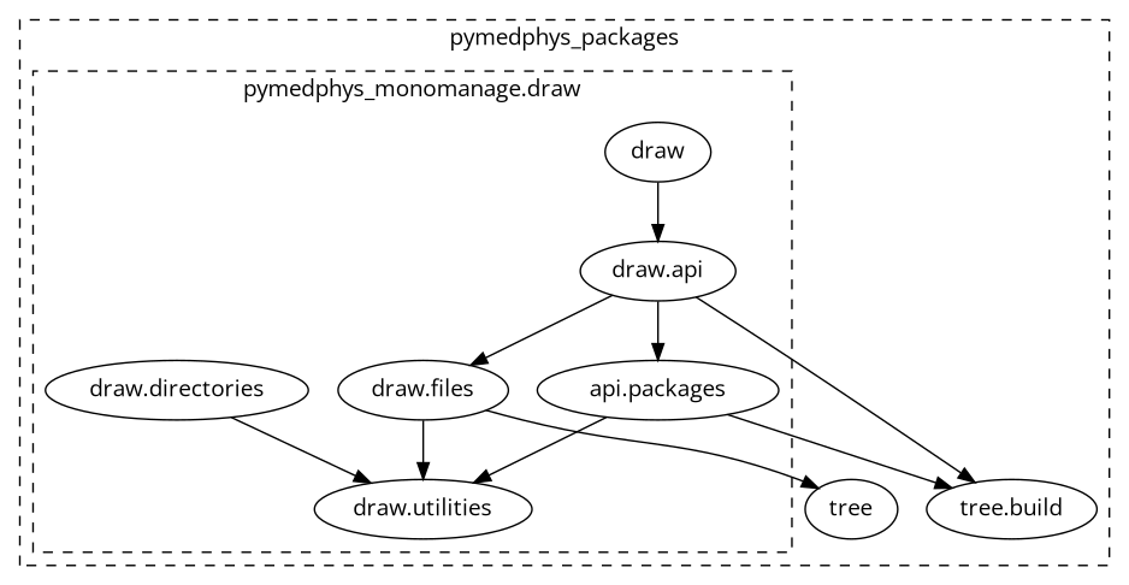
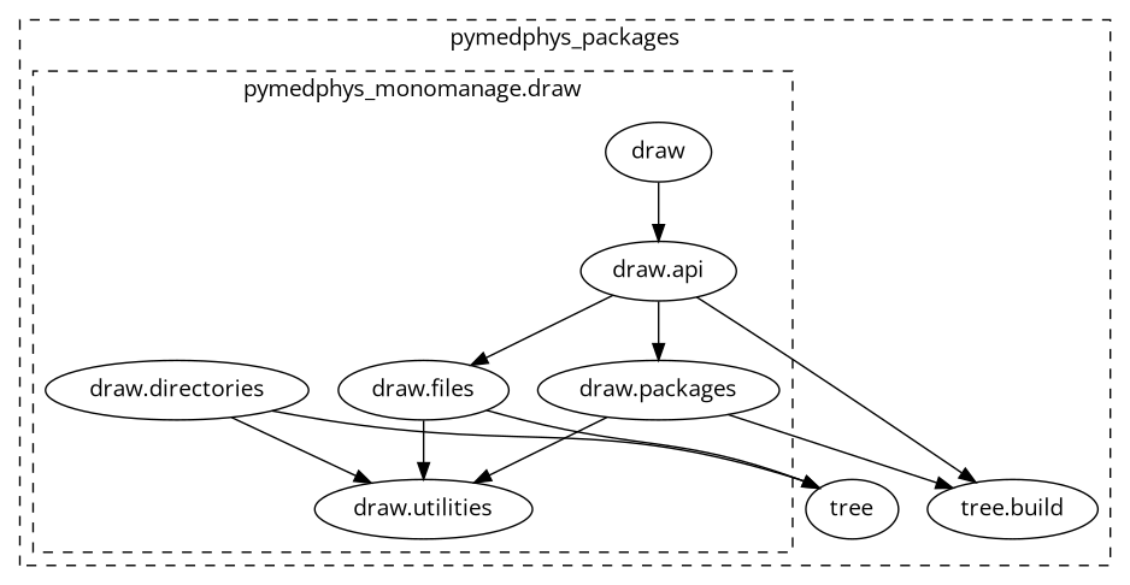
  strict digraph {
    fontname="Open Sans"
    rankdir=TB
    node [fontname="Open Sans"]
    edge [fontname="Open Sans"]
    n1 [label="draw.utilities"]
    n2 [label="draw.directories"]
    n3 [label="draw.files"]
-   n4 [label="api.packages"]
+   n4 [label="draw.packages"]
    n5 [label="draw.api"]
    n6 [label=draw]
    n7 [label="tree.build"]
    n8 [label=tree]
    subgraph cluster_1 {
      label=pymedphys_packages
      style=dashed
      n7
      n8
      subgraph cluster_2 {
        label="pymedphys_monomanage.draw"
        style=dashed
        subgraph sub_3 {
          label="pymedphys_monomanage.draw"
          rank=same
          style=dashed
          n1
        }
        subgraph sub_4 {
          label="pymedphys_monomanage.draw"
          rank=same
          style=dashed
          n2
          n3
          n4
        }
        subgraph sub_5 {
          label="pymedphys_monomanage.draw"
          rank=same
          style=dashed
          n5
        }
        subgraph sub_6 {
          label="pymedphys_monomanage.draw"
          rank=same
          style=dashed
          n6
        }
      }
    }
    n2 -> n1
+   n2 -> n8
    n3 -> n1
    n3 -> n8
    n4 -> n1
    n4 -> n7
    n5 -> n3
    n5 -> n4
    n5 -> n7
    n6 -> n5
  }
